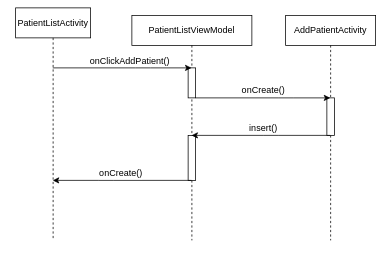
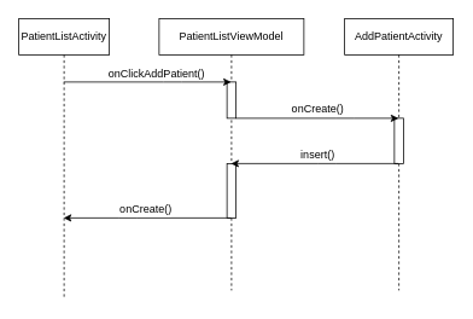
  <mxCell id="0" />
  <mxCell id="1" parent="0" />
- <mxCell id="2" value="PatientListActivity" style="shape=umlLifeline;perimeter=lifelinePerimeter;whiteSpace=wrap;html=1;container=1;collapsible=0;recursiveResize=0;outlineConnect=0;" parent="1" vertex="1"><mxGeometry x="20" y="10" width="100" height="310" as="geometry" /></mxCell>
+ <mxCell id="2" value="PatientListActivity" style="shape=umlLifeline;perimeter=lifelinePerimeter;whiteSpace=wrap;html=1;container=1;collapsible=0;recursiveResize=0;outlineConnect=0;" parent="1" vertex="1"><mxGeometry x="20" y="20" width="100" height="310" as="geometry" /></mxCell>
  <mxCell id="3" value="PatientListViewModel" style="shape=umlLifeline;perimeter=lifelinePerimeter;whiteSpace=wrap;html=1;container=1;collapsible=0;recursiveResize=0;outlineConnect=0;" parent="1" vertex="1"><mxGeometry x="175" y="20" width="160" height="300" as="geometry" /></mxCell>
  <mxCell id="4" value="" style="html=1;points=[];perimeter=orthogonalPerimeter;" parent="3" vertex="1"><mxGeometry x="75" y="70" width="10" height="40" as="geometry" /></mxCell>
  <mxCell id="5" value="" style="html=1;points=[];perimeter=orthogonalPerimeter;" vertex="1" parent="3"><mxGeometry x="75" y="160" width="10" height="60" as="geometry" /></mxCell>
  <mxCell id="6" value="AddPatientActivity" style="shape=umlLifeline;perimeter=lifelinePerimeter;whiteSpace=wrap;html=1;container=1;collapsible=0;recursiveResize=0;outlineConnect=0;" parent="1" vertex="1"><mxGeometry x="380" y="20" width="120" height="300" as="geometry" /></mxCell>
  <mxCell id="7" value="" style="html=1;points=[];perimeter=orthogonalPerimeter;" parent="6" vertex="1"><mxGeometry x="55" y="110" width="10" height="50" as="geometry" /></mxCell>
  <mxCell id="8" value="" style="endArrow=classic;html=1;" parent="1" source="2" target="3" edge="1"><mxGeometry width="50" height="50" relative="1" as="geometry"><mxPoint x="20" y="400" as="sourcePoint" /><mxPoint x="70" y="350" as="targetPoint" /><Array as="points"><mxPoint x="190" y="90" /></Array></mxGeometry></mxCell>
  <mxCell id="9" value="onClickAddPatient()" style="text;html=1;align=center;verticalAlign=middle;resizable=0;points=[];;labelBackgroundColor=#ffffff;" parent="8" vertex="1" connectable="0"><mxGeometry x="0.303" y="-23" relative="1" as="geometry"><mxPoint x="-19.5" y="-33" as="offset" /></mxGeometry></mxCell>
  <mxCell id="10" value="" style="endArrow=classic;html=1;" parent="1" source="4" target="6" edge="1"><mxGeometry width="50" height="50" relative="1" as="geometry"><mxPoint x="20" y="400" as="sourcePoint" /><mxPoint x="70" y="350" as="targetPoint" /><Array as="points"><mxPoint x="380" y="130" /></Array></mxGeometry></mxCell>
  <mxCell id="11" value="onCreate()" style="text;html=1;align=center;verticalAlign=middle;resizable=0;points=[];;autosize=1;" parent="1" vertex="1"><mxGeometry x="315" y="110" width="70" height="20" as="geometry" /></mxCell>
  <mxCell id="12" value="" style="endArrow=classic;html=1;" edge="1" parent="1" source="6" target="3"><mxGeometry width="50" height="50" relative="1" as="geometry"><mxPoint x="20" y="400" as="sourcePoint" /><mxPoint x="70" y="350" as="targetPoint" /><Array as="points"><mxPoint x="360" y="180" /></Array></mxGeometry></mxCell>
  <mxCell id="13" value="insert()" style="text;html=1;align=center;verticalAlign=middle;resizable=0;points=[];;autosize=1;" vertex="1" parent="1"><mxGeometry x="325" y="160" width="50" height="20" as="geometry" /></mxCell>
  <mxCell id="14" value="" style="endArrow=classic;html=1;" edge="1" parent="1" source="3" target="2"><mxGeometry width="50" height="50" relative="1" as="geometry"><mxPoint x="130" y="330" as="sourcePoint" /><mxPoint x="70" y="230" as="targetPoint" /><Array as="points"><mxPoint x="140" y="240" /></Array></mxGeometry></mxCell>
  <mxCell id="15" value="onCreate()&lt;br&gt;" style="text;html=1;align=center;verticalAlign=middle;resizable=0;points=[];;labelBackgroundColor=#ffffff;" vertex="1" connectable="0" parent="14"><mxGeometry x="0.238" y="19" relative="1" as="geometry"><mxPoint x="19.5" y="-29" as="offset" /></mxGeometry></mxCell>
